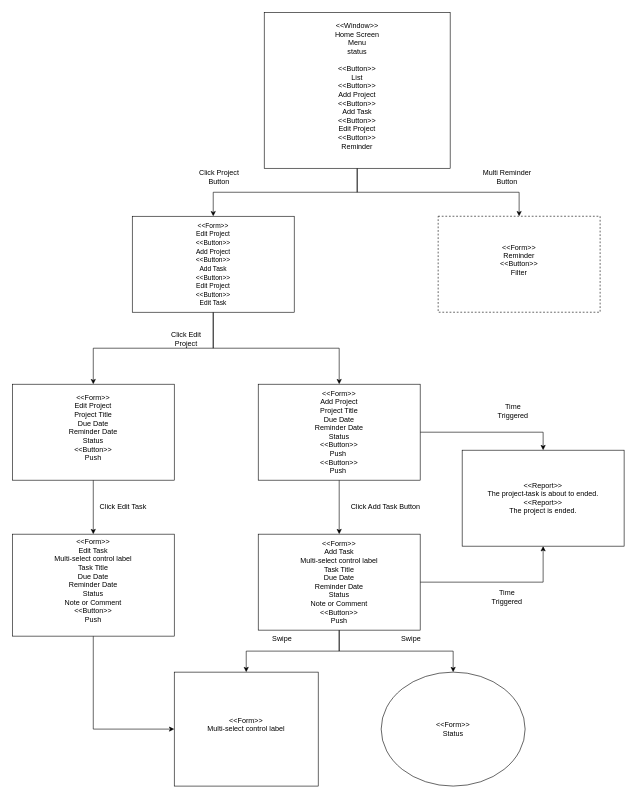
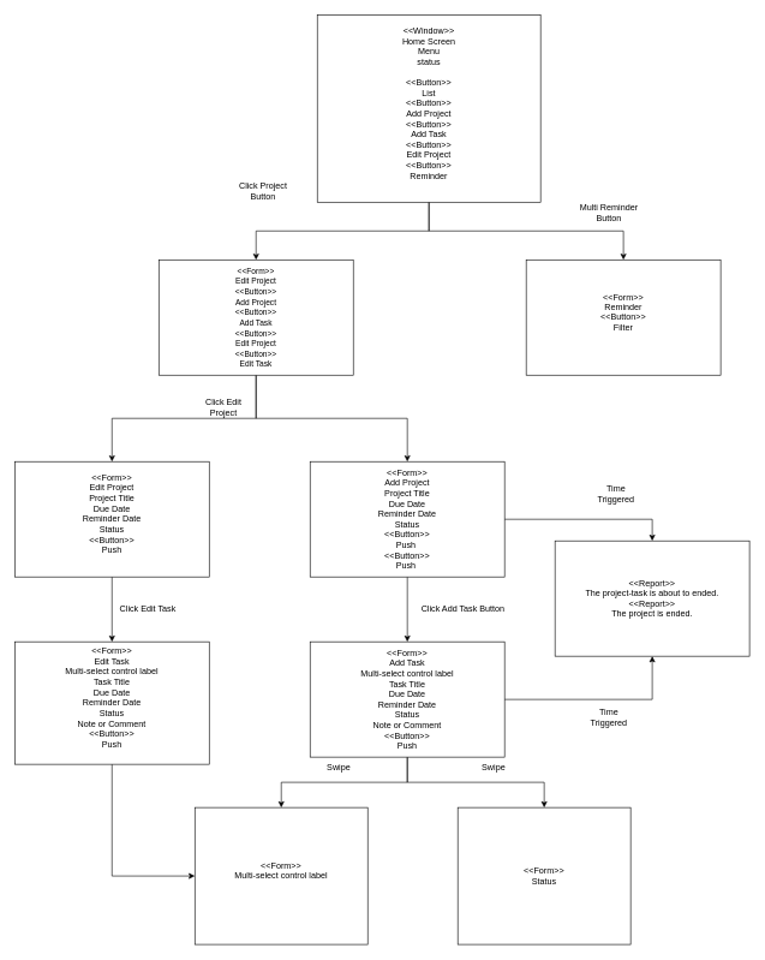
  <mxCell id="0" />
  <mxCell id="1" parent="0" />
  <mxCell id="2" style="edgeStyle=orthogonalEdgeStyle;rounded=0;orthogonalLoop=1;jettySize=auto;html=1;" edge="1" parent="1" source="4" target="8"><mxGeometry relative="1" as="geometry" /></mxCell>
  <mxCell id="3" style="edgeStyle=orthogonalEdgeStyle;rounded=0;orthogonalLoop=1;jettySize=auto;html=1;entryX=0.5;entryY=0;entryDx=0;entryDy=0;" edge="1" parent="1" source="4" target="5"><mxGeometry relative="1" as="geometry" /></mxCell>
  <mxCell id="4" value="&amp;lt;&amp;lt;Window&amp;gt;&amp;gt;&lt;br&gt;Home Screen&lt;br&gt;Menu&lt;br&gt;status&lt;br&gt;&lt;br&gt;&amp;lt;&amp;lt;Button&amp;gt;&amp;gt;&lt;br&gt;List&lt;br&gt;&amp;lt;&amp;lt;Button&amp;gt;&amp;gt;&lt;br&gt;Add Project&lt;br&gt;&amp;lt;&amp;lt;Button&amp;gt;&amp;gt;&lt;br&gt;Add Task&lt;br&gt;&amp;lt;&amp;lt;Button&amp;gt;&amp;gt;&lt;br&gt;Edit Project&lt;br&gt;&amp;lt;&amp;lt;Button&amp;gt;&amp;gt;&lt;br&gt;Reminder&lt;br&gt;&lt;div&gt;&lt;br&gt;&lt;/div&gt;" style="rounded=0;whiteSpace=wrap;html=1;align=center;" vertex="1" parent="1"><mxGeometry x="440" y="20" width="310" height="260" as="geometry" /></mxCell>
- <mxCell id="5" value="&amp;lt;&amp;lt;Form&amp;gt;&amp;gt;&lt;br&gt;Reminder&lt;br&gt;&amp;lt;&amp;lt;Button&amp;gt;&amp;gt;&lt;br&gt;Filter&lt;div&gt;&lt;br/&gt;&lt;/div&gt;" style="rounded=0;whiteSpace=wrap;html=1;dashed=1;" vertex="1" parent="1"><mxGeometry x="730" y="360" width="270" height="160" as="geometry" /></mxCell>
+ <mxCell id="5" value="&amp;lt;&amp;lt;Form&amp;gt;&amp;gt;&lt;br&gt;Reminder&lt;br&gt;&amp;lt;&amp;lt;Button&amp;gt;&amp;gt;&lt;br&gt;Filter&lt;div&gt;&lt;br/&gt;&lt;/div&gt;" style="rounded=0;whiteSpace=wrap;html=1;" vertex="1" parent="1"><mxGeometry x="730" y="360" width="270" height="160" as="geometry" /></mxCell>
  <mxCell id="6" value="" style="edgeStyle=orthogonalEdgeStyle;rounded=0;orthogonalLoop=1;jettySize=auto;html=1;" edge="1" parent="1" source="8" target="11"><mxGeometry relative="1" as="geometry" /></mxCell>
  <mxCell id="7" style="edgeStyle=orthogonalEdgeStyle;rounded=0;orthogonalLoop=1;jettySize=auto;html=1;entryX=0.5;entryY=0;entryDx=0;entryDy=0;" edge="1" parent="1" source="8" target="21"><mxGeometry relative="1" as="geometry" /></mxCell>
  <mxCell id="8" value="&lt;font style=&quot;font-size: 11px;&quot;&gt;&amp;lt;&amp;lt;Form&amp;gt;&amp;gt;&lt;br&gt;Edit Project&lt;br&gt;&amp;lt;&amp;lt;Button&amp;gt;&amp;gt;&lt;br&gt;Add Project&lt;br&gt;&amp;lt;&amp;lt;Button&amp;gt;&amp;gt;&lt;br&gt;Add Task&lt;br&gt;&amp;lt;&amp;lt;Button&amp;gt;&amp;gt;&lt;br&gt;Edit Project&lt;/font&gt;&lt;div&gt;&lt;font style=&quot;font-size: 11px;&quot;&gt;&amp;lt;&amp;lt;Button&amp;gt;&amp;gt;&lt;br&gt;Edit Task&lt;/font&gt;&lt;/div&gt;" style="rounded=0;whiteSpace=wrap;html=1;" vertex="1" parent="1"><mxGeometry x="220" y="360" width="270" height="160" as="geometry" /></mxCell>
  <mxCell id="9" value="" style="edgeStyle=orthogonalEdgeStyle;rounded=0;orthogonalLoop=1;jettySize=auto;html=1;" edge="1" parent="1" source="11" target="15"><mxGeometry relative="1" as="geometry" /></mxCell>
  <mxCell id="10" style="edgeStyle=orthogonalEdgeStyle;rounded=0;orthogonalLoop=1;jettySize=auto;html=1;entryX=0.5;entryY=0;entryDx=0;entryDy=0;" edge="1" parent="1" source="11" target="16"><mxGeometry relative="1" as="geometry" /></mxCell>
  <mxCell id="11" value="&amp;lt;&amp;lt;Form&amp;gt;&amp;gt;&lt;br&gt;Add Project&lt;br&gt;Project Title&lt;div&gt;Due Date&lt;br&gt;Reminder Date&lt;br&gt;Status&lt;br&gt;&lt;div&gt;&amp;lt;&amp;lt;Button&amp;gt;&amp;gt;&lt;br&gt;Push&amp;nbsp;&lt;br&gt;&lt;div&gt;&amp;lt;&amp;lt;Button&amp;gt;&amp;gt;&lt;br&gt;Push&amp;nbsp;&lt;/div&gt;&lt;/div&gt;&lt;/div&gt;" style="rounded=0;whiteSpace=wrap;html=1;" vertex="1" parent="1"><mxGeometry x="430" y="640" width="270" height="160" as="geometry" /></mxCell>
  <mxCell id="12" style="edgeStyle=orthogonalEdgeStyle;rounded=0;orthogonalLoop=1;jettySize=auto;html=1;entryX=0.5;entryY=1;entryDx=0;entryDy=0;" edge="1" parent="1" source="15" target="16"><mxGeometry relative="1" as="geometry" /></mxCell>
  <mxCell id="13" style="edgeStyle=orthogonalEdgeStyle;rounded=0;orthogonalLoop=1;jettySize=auto;html=1;" edge="1" parent="1" source="15" target="28"><mxGeometry relative="1" as="geometry" /></mxCell>
  <mxCell id="14" style="edgeStyle=orthogonalEdgeStyle;rounded=0;orthogonalLoop=1;jettySize=auto;html=1;entryX=0.5;entryY=0;entryDx=0;entryDy=0;" edge="1" parent="1" source="15" target="30"><mxGeometry relative="1" as="geometry" /></mxCell>
  <mxCell id="15" value="&amp;lt;&amp;lt;Form&amp;gt;&amp;gt;&lt;br&gt;Add Task&lt;br&gt;Multi-select control label&lt;br&gt;Task Title&lt;br&gt;Due Date&lt;br&gt;Reminder Date&lt;br&gt;Status&lt;br&gt;Note or Comment&lt;br&gt;&amp;lt;&amp;lt;Button&amp;gt;&amp;gt;&lt;br&gt;Push" style="rounded=0;whiteSpace=wrap;html=1;" vertex="1" parent="1"><mxGeometry x="430" y="890" width="270" height="160" as="geometry" /></mxCell>
  <mxCell id="16" value="&amp;lt;&amp;lt;Report&amp;gt;&amp;gt;&lt;br&gt;The project-task is about to ended.&lt;br&gt;&amp;lt;&amp;lt;Report&amp;gt;&amp;gt;&lt;br&gt;The project is ended." style="rounded=0;whiteSpace=wrap;html=1;" vertex="1" parent="1"><mxGeometry x="770" y="750" width="270" height="160" as="geometry" /></mxCell>
  <mxCell id="17" value="Multi Reminder Button" style="text;html=1;align=center;verticalAlign=middle;whiteSpace=wrap;rounded=0;" vertex="1" parent="1"><mxGeometry x="800" y="280" width="90" height="30" as="geometry" /></mxCell>
- <mxCell id="18" value="Click Project Button" style="text;html=1;align=center;verticalAlign=middle;whiteSpace=wrap;rounded=0;" vertex="1" parent="1"><mxGeometry x="320" y="280" width="90" height="30" as="geometry" /></mxCell>
+ <mxCell id="18" value="Click Project Button" style="text;html=1;align=center;verticalAlign=middle;whiteSpace=wrap;rounded=0;" vertex="1" parent="1"><mxGeometry x="320" y="250" width="90" height="30" as="geometry" /></mxCell>
  <mxCell id="19" value="Click Add Task Button" style="text;html=1;align=center;verticalAlign=middle;whiteSpace=wrap;rounded=0;" vertex="1" parent="1"><mxGeometry x="570" y="830" width="145" height="30" as="geometry" /></mxCell>
  <mxCell id="20" value="" style="edgeStyle=orthogonalEdgeStyle;rounded=0;orthogonalLoop=1;jettySize=auto;html=1;" edge="1" parent="1" source="21" target="24"><mxGeometry relative="1" as="geometry" /></mxCell>
  <mxCell id="21" value="&amp;lt;&amp;lt;Form&amp;gt;&amp;gt;&lt;br&gt;Edit Project&lt;div&gt;Project Title&lt;/div&gt;&lt;div&gt;Due Date&lt;br&gt;Reminder Date&lt;br&gt;Status&lt;br&gt;&amp;lt;&amp;lt;Button&amp;gt;&amp;gt;&lt;br&gt;Push&lt;/div&gt;&lt;div&gt;&lt;br&gt;&lt;/div&gt;" style="rounded=0;whiteSpace=wrap;html=1;" vertex="1" parent="1"><mxGeometry x="20" y="640" width="270" height="160" as="geometry" /></mxCell>
  <mxCell id="22" value="Click Edit Project" style="text;html=1;align=center;verticalAlign=middle;whiteSpace=wrap;rounded=0;" vertex="1" parent="1"><mxGeometry x="265" y="550" width="90" height="30" as="geometry" /></mxCell>
  <mxCell id="23" style="edgeStyle=orthogonalEdgeStyle;rounded=0;orthogonalLoop=1;jettySize=auto;html=1;entryX=0;entryY=0.5;entryDx=0;entryDy=0;" edge="1" parent="1" source="24" target="28"><mxGeometry relative="1" as="geometry" /></mxCell>
  <mxCell id="24" value="&amp;lt;&amp;lt;Form&amp;gt;&amp;gt;&lt;br&gt;&lt;div&gt;Edit Task&lt;/div&gt;&lt;div&gt;Multi-select control label&lt;/div&gt;&lt;div&gt;Task Title&lt;/div&gt;&lt;div&gt;Due Date&lt;br&gt;Reminder Date&lt;br&gt;Status&lt;/div&gt;&lt;div&gt;Note or Comment&lt;br&gt;&amp;lt;&amp;lt;Button&amp;gt;&amp;gt;&lt;br&gt;Push&lt;/div&gt;&lt;div&gt;&lt;br&gt;&lt;/div&gt;" style="rounded=0;whiteSpace=wrap;html=1;" vertex="1" parent="1"><mxGeometry x="20" y="890" width="270" height="170" as="geometry" /></mxCell>
  <mxCell id="25" value="Click Edit Task" style="text;html=1;align=center;verticalAlign=middle;whiteSpace=wrap;rounded=0;" vertex="1" parent="1"><mxGeometry x="160" y="830" width="90" height="30" as="geometry" /></mxCell>
  <mxCell id="26" value="Time Triggered&lt;span style=&quot;color: rgba(0, 0, 0, 0); font-family: monospace; font-size: 0px; text-align: start; text-wrap-mode: nowrap;&quot;&gt;%3CmxGraphModel%3E%3Croot%3E%3CmxCell%20id%3D%220%22%2F%3E%3CmxCell%20id%3D%221%22%20parent%3D%220%22%2F%3E%3CmxCell%20id%3D%222%22%20value%3D%22%26amp%3Blt%3B%26amp%3Blt%3BForm%26amp%3Bgt%3B%26amp%3Bgt%3B%26lt%3Bbr%26gt%3BEdit%20Project%26lt%3Bdiv%26gt%3BProject%20Title%26lt%3B%2Fdiv%26gt%3B%26lt%3Bdiv%26gt%3BDue%20Date%26lt%3Bbr%26gt%3BReminder%20Date%26lt%3Bbr%26gt%3BStatus%26lt%3Bbr%26gt%3B%26amp%3Blt%3B%26amp%3Blt%3BButton%26amp%3Bgt%3B%26amp%3Bgt%3B%26lt%3Bbr%26gt%3BPush%26lt%3B%2Fdiv%26gt%3B%26lt%3Bdiv%26gt%3B%26lt%3Bbr%26gt%3B%26lt%3B%2Fdiv%26gt%3B%22%20style%3D%22rounded%3D0%3BwhiteSpace%3Dwrap%3Bhtml%3D1%3B%22%20vertex%3D%221%22%20parent%3D%221%22%3E%3CmxGeometry%20x%3D%22-170%22%20y%3D%22570%22%20width%3D%22270%22%20height%3D%22160%22%20as%3D%22geometry%22%2F%3E%3C%2FmxCell%3E%3C%2Froot%3E%3C%2FmxGraphModel%3E&lt;/span&gt;" style="text;html=1;align=center;verticalAlign=middle;whiteSpace=wrap;rounded=0;" vertex="1" parent="1"><mxGeometry x="815" y="980" width="60" height="30" as="geometry" /></mxCell>
  <mxCell id="27" value="Time Triggered&lt;span style=&quot;color: rgba(0, 0, 0, 0); font-family: monospace; font-size: 0px; text-align: start; text-wrap-mode: nowrap;&quot;&gt;%3CmxGraphModel%3E%3Croot%3E%3CmxCell%20id%3D%220%22%2F%3E%3CmxCell%20id%3D%221%22%20parent%3D%220%22%2F%3E%3CmxCell%20id%3D%222%22%20value%3D%22%26amp%3Blt%3B%26amp%3Blt%3BForm%26amp%3Bgt%3B%26amp%3Bgt%3B%26lt%3Bbr%26gt%3BEdit%20Project%26lt%3Bdiv%26gt%3BProject%20Title%26lt%3B%2Fdiv%26gt%3B%26lt%3Bdiv%26gt%3BDue%20Date%26lt%3Bbr%26gt%3BReminder%20Date%26lt%3Bbr%26gt%3BStatus%26lt%3Bbr%26gt%3B%26amp%3Blt%3B%26amp%3Blt%3BButton%26amp%3Bgt%3B%26amp%3Bgt%3B%26lt%3Bbr%26gt%3BPush%26lt%3B%2Fdiv%26gt%3B%26lt%3Bdiv%26gt%3B%26lt%3Bbr%26gt%3B%26lt%3B%2Fdiv%26gt%3B%22%20style%3D%22rounded%3D0%3BwhiteSpace%3Dwrap%3Bhtml%3D1%3B%22%20vertex%3D%221%22%20parent%3D%221%22%3E%3CmxGeometry%20x%3D%22-170%22%20y%3D%22570%22%20width%3D%22270%22%20height%3D%22160%22%20as%3D%22geometry%22%2F%3E%3C%2FmxCell%3E%3C%2Froot%3E%3C%2FmxGraphModel%3E&lt;/span&gt;" style="text;html=1;align=center;verticalAlign=middle;whiteSpace=wrap;rounded=0;" vertex="1" parent="1"><mxGeometry x="825" y="670" width="60" height="30" as="geometry" /></mxCell>
- <mxCell id="28" value="&amp;lt;&amp;lt;Form&amp;gt;&amp;gt;&lt;br&gt;Multi-select control label&lt;div&gt;&lt;br&gt;&lt;/div&gt;" style="rounded=0;whiteSpace=wrap;html=1;" vertex="1" parent="1"><mxGeometry x="290" y="1120" width="240" height="190" as="geometry" /></mxCell>
+ <mxCell id="28" value="&amp;lt;&amp;lt;Form&amp;gt;&amp;gt;&lt;br&gt;Multi-select control label&lt;div&gt;&lt;br&gt;&lt;/div&gt;" style="rounded=0;whiteSpace=wrap;html=1;" vertex="1" parent="1"><mxGeometry x="270" y="1120" width="240" height="190" as="geometry" /></mxCell>
  <mxCell id="29" value="Swipe" style="text;html=1;align=center;verticalAlign=middle;whiteSpace=wrap;rounded=0;" vertex="1" parent="1"><mxGeometry x="440" y="1050" width="60" height="30" as="geometry" /></mxCell>
- <mxCell id="30" value="&amp;lt;&amp;lt;Form&amp;gt;&amp;gt;&lt;br&gt;Status" style="ellipse;whiteSpace=wrap;html=1;" vertex="1" parent="1"><mxGeometry x="635" y="1120" width="240" height="190" as="geometry" /></mxCell>
+ <mxCell id="30" value="&amp;lt;&amp;lt;Form&amp;gt;&amp;gt;&lt;br&gt;Status" style="rounded=0;whiteSpace=wrap;html=1;" vertex="1" parent="1"><mxGeometry x="635" y="1120" width="240" height="190" as="geometry" /></mxCell>
  <mxCell id="31" value="Swipe" style="text;html=1;align=center;verticalAlign=middle;whiteSpace=wrap;rounded=0;" vertex="1" parent="1"><mxGeometry x="655" y="1050" width="60" height="30" as="geometry" /></mxCell>
